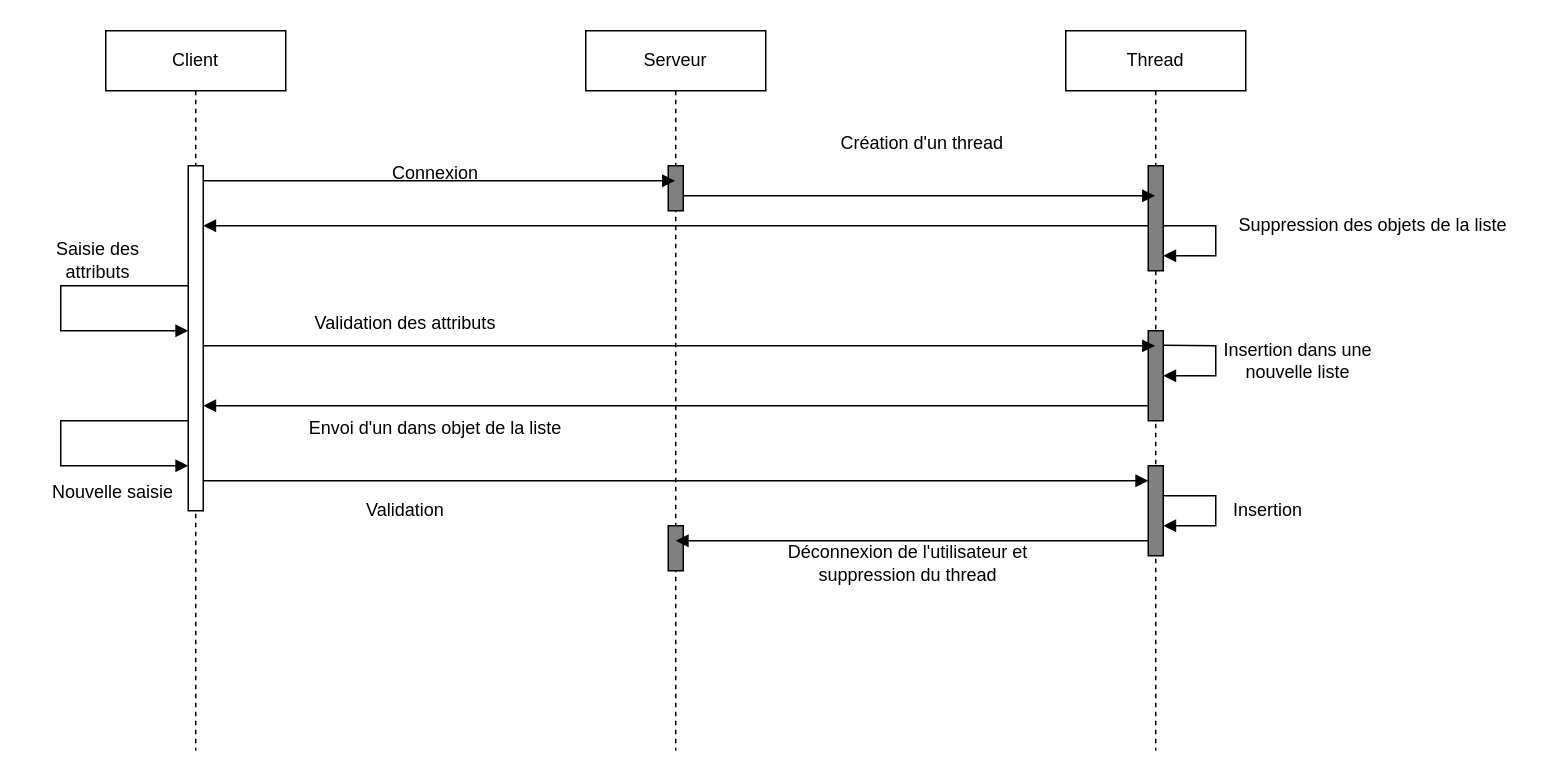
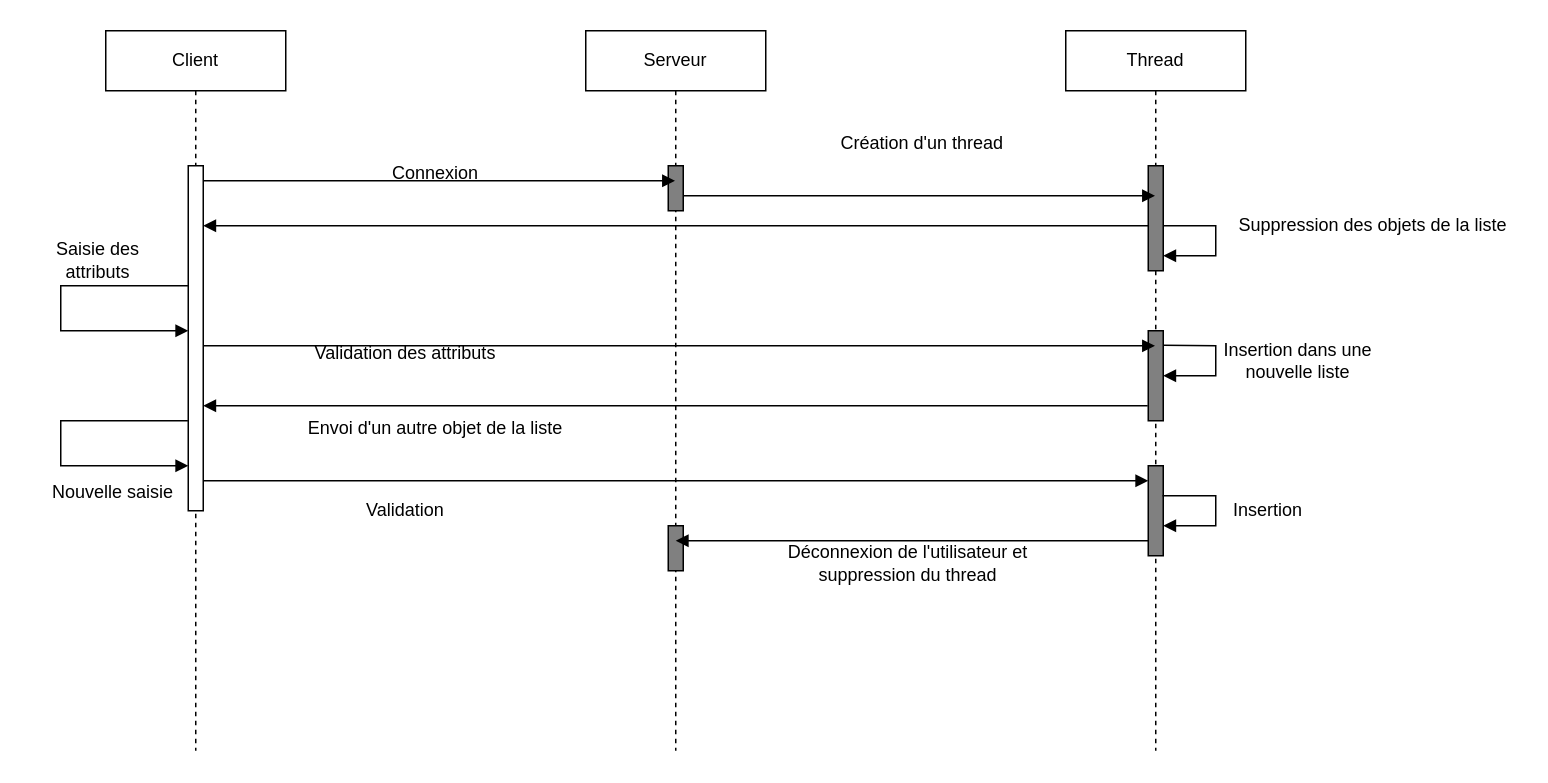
  <mxCell id="0" />
  <mxCell id="1" parent="0" />
  <mxCell id="2" value="Serveur" style="shape=umlLifeline;perimeter=lifelinePerimeter;whiteSpace=wrap;html=1;container=1;collapsible=0;recursiveResize=0;outlineConnect=0;" vertex="1" parent="1"><mxGeometry x="390" y="20" width="120" height="480" as="geometry" /></mxCell>
  <mxCell id="3" value="" style="html=1;points=[];perimeter=orthogonalPerimeter;fillColor=#808080;" vertex="1" parent="2"><mxGeometry x="55" y="90" width="10" height="30" as="geometry" /></mxCell>
  <mxCell id="4" value="" style="html=1;points=[];perimeter=orthogonalPerimeter;fillColor=#808080;" vertex="1" parent="2"><mxGeometry x="55" y="330" width="10" height="30" as="geometry" /></mxCell>
  <mxCell id="5" value="Client" style="shape=umlLifeline;perimeter=lifelinePerimeter;whiteSpace=wrap;html=1;container=1;collapsible=0;recursiveResize=0;outlineConnect=0;" vertex="1" parent="1"><mxGeometry x="70" y="20" width="120" height="480" as="geometry" /></mxCell>
  <mxCell id="6" value="" style="html=1;points=[];perimeter=orthogonalPerimeter;" vertex="1" parent="5"><mxGeometry x="55" y="90" width="10" height="230" as="geometry" /></mxCell>
  <mxCell id="7" value="" style="html=1;verticalAlign=bottom;labelBackgroundColor=none;endArrow=block;endFill=1;" edge="1" parent="5" target="2"><mxGeometry width="160" relative="1" as="geometry"><mxPoint x="65" y="100" as="sourcePoint" /><mxPoint x="260" y="100" as="targetPoint" /></mxGeometry></mxCell>
  <mxCell id="8" value="Saisie des attributs" style="text;html=1;strokeColor=none;fillColor=none;align=center;verticalAlign=middle;whiteSpace=wrap;rounded=0;" vertex="1" parent="5"><mxGeometry x="-50" y="135" width="90" height="35" as="geometry" /></mxCell>
  <mxCell id="9" value="Nouvelle saisie" style="text;html=1;strokeColor=none;fillColor=none;align=center;verticalAlign=middle;whiteSpace=wrap;rounded=0;" vertex="1" parent="5"><mxGeometry x="-40" y="290" width="90" height="35" as="geometry" /></mxCell>
  <mxCell id="10" value="" style="html=1;verticalAlign=bottom;labelBackgroundColor=none;endArrow=block;endFill=1;rounded=0;exitX=-0.021;exitY=0.348;exitDx=0;exitDy=0;exitPerimeter=0;" edge="1" parent="5" source="6" target="6"><mxGeometry width="160" relative="1" as="geometry"><mxPoint x="50" y="170" as="sourcePoint" /><mxPoint x="50" y="200" as="targetPoint" /><Array as="points"><mxPoint x="-30" y="170" /><mxPoint x="-30" y="200" /></Array></mxGeometry></mxCell>
  <mxCell id="11" value="" style="html=1;verticalAlign=bottom;labelBackgroundColor=none;endArrow=block;endFill=1;rounded=0;exitX=-0.025;exitY=0.739;exitDx=0;exitDy=0;exitPerimeter=0;" edge="1" parent="5" source="6" target="6"><mxGeometry width="160" relative="1" as="geometry"><mxPoint x="50" y="260" as="sourcePoint" /><mxPoint x="50" y="290" as="targetPoint" /><Array as="points"><mxPoint x="-30" y="260" /><mxPoint x="-30" y="290" /></Array></mxGeometry></mxCell>
  <mxCell id="12" value="Thread" style="shape=umlLifeline;perimeter=lifelinePerimeter;whiteSpace=wrap;html=1;container=1;collapsible=0;recursiveResize=0;outlineConnect=0;" vertex="1" parent="1"><mxGeometry x="710" y="20" width="120" height="480" as="geometry" /></mxCell>
  <mxCell id="13" value="" style="html=1;points=[];perimeter=orthogonalPerimeter;fillColor=#808080;" vertex="1" parent="12"><mxGeometry x="55" y="90" width="10" height="70" as="geometry" /></mxCell>
  <mxCell id="14" value="" style="html=1;verticalAlign=bottom;labelBackgroundColor=none;endArrow=block;endFill=1;" edge="1" parent="12" source="3"><mxGeometry width="160" relative="1" as="geometry"><mxPoint x="-230" y="110" as="sourcePoint" /><mxPoint x="59.5" y="110" as="targetPoint" /></mxGeometry></mxCell>
  <mxCell id="15" value="" style="html=1;points=[];perimeter=orthogonalPerimeter;fillColor=#808080;" vertex="1" parent="12"><mxGeometry x="55" y="200" width="10" height="60" as="geometry" /></mxCell>
  <mxCell id="16" value="" style="html=1;verticalAlign=bottom;labelBackgroundColor=none;endArrow=block;endFill=1;rounded=0;" edge="1" parent="12" target="13"><mxGeometry width="160" relative="1" as="geometry"><mxPoint x="65" y="130" as="sourcePoint" /><mxPoint x="65" y="150" as="targetPoint" /><Array as="points"><mxPoint x="100" y="130" /><mxPoint x="100" y="150" /></Array></mxGeometry></mxCell>
  <mxCell id="17" value="" style="html=1;verticalAlign=bottom;labelBackgroundColor=none;endArrow=block;endFill=1;rounded=0;exitX=0.998;exitY=0.161;exitDx=0;exitDy=0;exitPerimeter=0;" edge="1" parent="12" source="15" target="15"><mxGeometry width="160" relative="1" as="geometry"><mxPoint x="70" y="210" as="sourcePoint" /><mxPoint x="80" y="230" as="targetPoint" /><Array as="points"><mxPoint x="100" y="210" /><mxPoint x="100" y="230" /></Array></mxGeometry></mxCell>
  <mxCell id="18" value="" style="html=1;points=[];perimeter=orthogonalPerimeter;fillColor=#808080;" vertex="1" parent="12"><mxGeometry x="55" y="290" width="10" height="60" as="geometry" /></mxCell>
  <mxCell id="19" value="" style="html=1;verticalAlign=bottom;labelBackgroundColor=none;endArrow=block;endFill=1;rounded=0;exitX=0.95;exitY=0.334;exitDx=0;exitDy=0;exitPerimeter=0;" edge="1" parent="12" source="18" target="18"><mxGeometry width="160" relative="1" as="geometry"><mxPoint x="80" y="310" as="sourcePoint" /><mxPoint x="80" y="330" as="targetPoint" /><Array as="points"><mxPoint x="100" y="310" /><mxPoint x="100" y="330" /></Array></mxGeometry></mxCell>
  <mxCell id="20" value="Connexion" style="text;html=1;strokeColor=none;fillColor=none;align=center;verticalAlign=middle;whiteSpace=wrap;rounded=0;" vertex="1" parent="1"><mxGeometry x="260" y="100" width="60" height="30" as="geometry" /></mxCell>
  <mxCell id="21" value="Création d'un thread" style="text;html=1;strokeColor=none;fillColor=none;align=center;verticalAlign=middle;whiteSpace=wrap;rounded=0;" vertex="1" parent="1"><mxGeometry x="552" y="80" width="125" height="30" as="geometry" /></mxCell>
  <mxCell id="22" value="" style="html=1;verticalAlign=bottom;labelBackgroundColor=none;endArrow=block;endFill=1;exitX=1.008;exitY=0.522;exitDx=0;exitDy=0;exitPerimeter=0;" edge="1" parent="1" source="6" target="12"><mxGeometry width="160" relative="1" as="geometry"><mxPoint x="160" y="230" as="sourcePoint" /><mxPoint x="750" y="227" as="targetPoint" /></mxGeometry></mxCell>
  <mxCell id="23" value="Suppression des objets de la liste" style="text;html=1;strokeColor=none;fillColor=none;align=center;verticalAlign=middle;whiteSpace=wrap;rounded=0;" vertex="1" parent="1"><mxGeometry x="820" y="140" width="190" height="20" as="geometry" /></mxCell>
  <mxCell id="24" value="" style="html=1;verticalAlign=bottom;labelBackgroundColor=none;endArrow=block;endFill=1;exitX=-0.008;exitY=0.571;exitDx=0;exitDy=0;exitPerimeter=0;" edge="1" parent="1" source="13" target="6"><mxGeometry x="-0.008" width="160" relative="1" as="geometry"><mxPoint x="760" y="150" as="sourcePoint" /><mxPoint x="140" y="150" as="targetPoint" /><mxPoint as="offset" /></mxGeometry></mxCell>
- <mxCell id="25" value="Validation des attributs" style="text;html=1;strokeColor=none;fillColor=none;align=center;verticalAlign=middle;whiteSpace=wrap;rounded=0;" vertex="1" parent="1"><mxGeometry x="200" y="200" width="140" height="30" as="geometry" /></mxCell>
- <mxCell id="26" value="Envoi d'un dans objet de la liste" style="text;html=1;strokeColor=none;fillColor=none;align=center;verticalAlign=middle;whiteSpace=wrap;rounded=0;" vertex="1" parent="1"><mxGeometry x="195" y="270" width="190" height="30" as="geometry" /></mxCell>
+ <mxCell id="25" value="Validation des attributs" style="text;html=1;strokeColor=none;fillColor=none;align=center;verticalAlign=middle;whiteSpace=wrap;rounded=0;" vertex="1" parent="1"><mxGeometry x="200" y="220" width="140" height="30" as="geometry" /></mxCell>
+ <mxCell id="26" value="Envoi d'un autre objet de la liste" style="text;html=1;strokeColor=none;fillColor=none;align=center;verticalAlign=middle;whiteSpace=wrap;rounded=0;" vertex="1" parent="1"><mxGeometry x="195" y="270" width="190" height="30" as="geometry" /></mxCell>
  <mxCell id="27" value="Insertion dans une nouvelle liste" style="text;html=1;strokeColor=none;fillColor=none;align=center;verticalAlign=middle;whiteSpace=wrap;rounded=0;" vertex="1" parent="1"><mxGeometry x="810" y="230" width="110" height="20" as="geometry" /></mxCell>
  <mxCell id="28" value="" style="html=1;verticalAlign=bottom;labelBackgroundColor=none;endArrow=block;endFill=1;exitX=1.023;exitY=0.913;exitDx=0;exitDy=0;exitPerimeter=0;" edge="1" parent="1" source="6" target="18"><mxGeometry width="160" relative="1" as="geometry"><mxPoint x="140" y="320" as="sourcePoint" /><mxPoint x="754.75" y="320" as="targetPoint" /></mxGeometry></mxCell>
  <mxCell id="29" value="Validation" style="text;html=1;strokeColor=none;fillColor=none;align=center;verticalAlign=middle;whiteSpace=wrap;rounded=0;" vertex="1" parent="1"><mxGeometry x="200" y="330" width="140" height="20" as="geometry" /></mxCell>
  <mxCell id="30" value="Insertion" style="text;html=1;strokeColor=none;fillColor=none;align=center;verticalAlign=middle;whiteSpace=wrap;rounded=0;" vertex="1" parent="1"><mxGeometry x="810" y="330" width="70" height="20" as="geometry" /></mxCell>
  <mxCell id="31" value="" style="html=1;verticalAlign=bottom;labelBackgroundColor=none;endArrow=block;endFill=1;entryX=0.5;entryY=0.333;entryDx=0;entryDy=0;entryPerimeter=0;" edge="1" parent="1" source="18" target="4"><mxGeometry width="160" relative="1" as="geometry"><mxPoint x="690" y="360" as="sourcePoint" /><mxPoint x="460" y="360" as="targetPoint" /></mxGeometry></mxCell>
  <mxCell id="32" value="" style="html=1;verticalAlign=bottom;labelBackgroundColor=none;endArrow=block;endFill=1;exitX=-0.037;exitY=0.833;exitDx=0;exitDy=0;exitPerimeter=0;" edge="1" parent="1" source="15" target="6"><mxGeometry x="-0.008" width="160" relative="1" as="geometry"><mxPoint x="762" y="270" as="sourcePoint" /><mxPoint x="137.54" y="270.03" as="targetPoint" /><mxPoint as="offset" /></mxGeometry></mxCell>
  <mxCell id="33" value="Déconnexion de l'utilisateur et suppression du thread" style="text;html=1;strokeColor=none;fillColor=none;align=center;verticalAlign=middle;whiteSpace=wrap;rounded=0;" vertex="1" parent="1"><mxGeometry x="500" y="360" width="210" height="30" as="geometry" /></mxCell>
